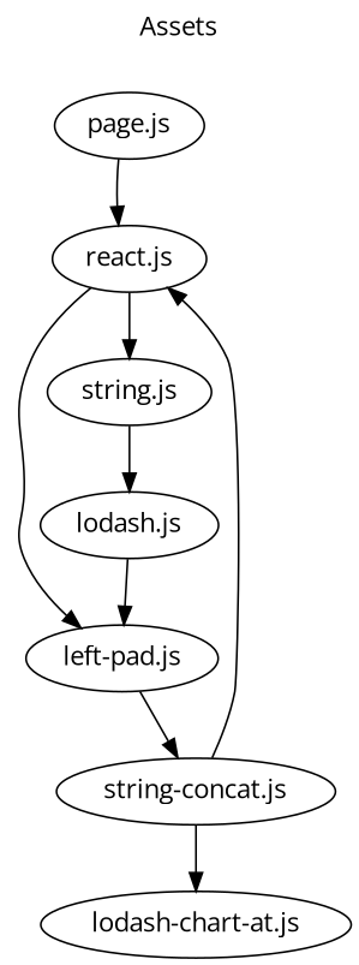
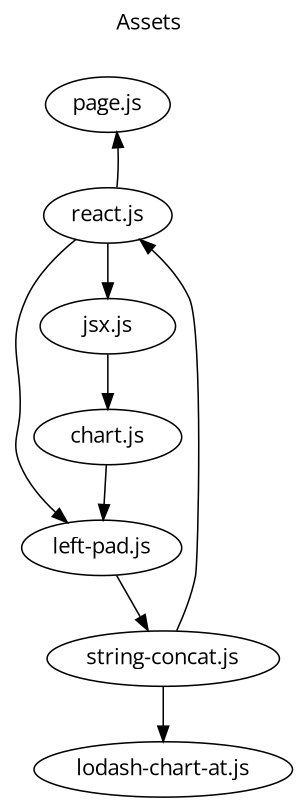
  digraph {
    fontname="Open Sans"
    label=Assets
    labelloc=t
    node [fontname="Open Sans"]
    edge [fontname="Open Sans"]
    "page.js"
    "react.js"
    "left-pad.js"
-   "jsx.js" [label="string.js"]
-   "lodash.js"
+   "jsx.js"
+   "lodash.js" [label="chart.js"]
    "string-concat.js"
    n7 [label="lodash-chart-at.js"]
-   "page.js" -> "react.js"
+   "react.js" -> "page.js"
    "react.js" -> "left-pad.js"
    "react.js" -> "jsx.js"
    "left-pad.js" -> "string-concat.js"
    "jsx.js" -> "lodash.js"
    "lodash.js" -> "left-pad.js"
    "string-concat.js" -> "react.js"
    "string-concat.js" -> n7
  }
